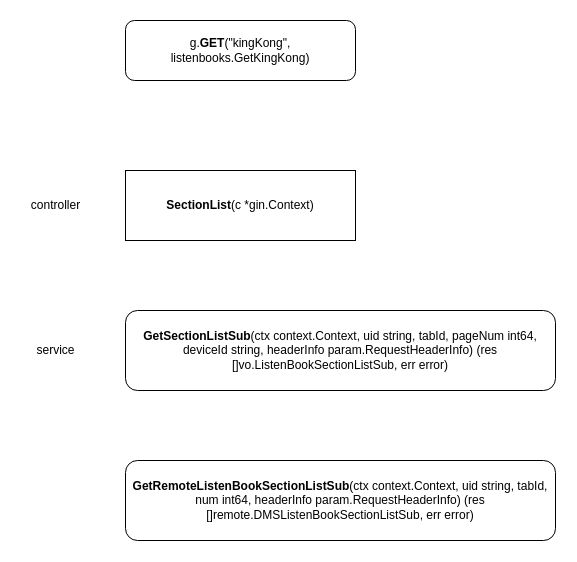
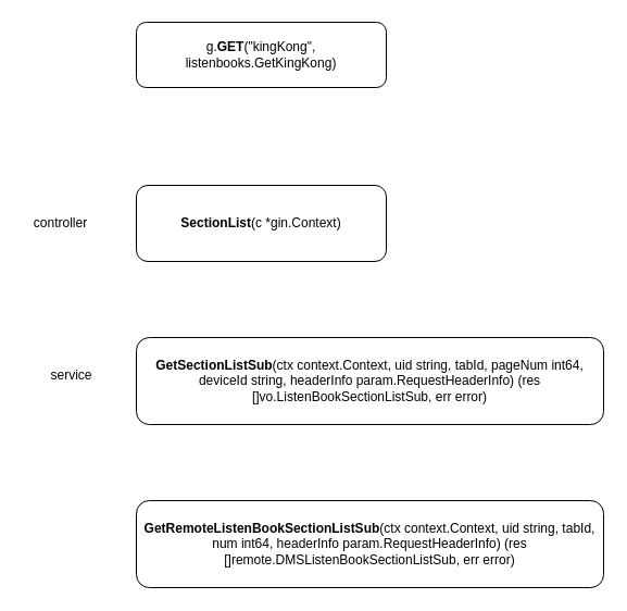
  <mxCell id="0" />
  <mxCell id="1" parent="0" />
  <mxCell id="2" value="g.&lt;b&gt;GET&lt;/b&gt;(&quot;kingKong&quot;, listenbooks.GetKingKong)" style="rounded=1;whiteSpace=wrap;html=1;" parent="1" vertex="1"><mxGeometry x="125" y="20" width="230" height="60" as="geometry" /></mxCell>
- <mxCell id="3" value="&lt;b&gt;SectionList&lt;/b&gt;(c *gin.Context)" style="whiteSpace=wrap;html=1;rounded=0;" parent="1" vertex="1"><mxGeometry x="125" y="170" width="230" height="70" as="geometry" /></mxCell>
+ <mxCell id="3" value="&lt;b&gt;SectionList&lt;/b&gt;(c *gin.Context)" style="rounded=1;whiteSpace=wrap;html=1;" parent="1" vertex="1"><mxGeometry x="125" y="170" width="230" height="70" as="geometry" /></mxCell>
  <mxCell id="4" value="&lt;span style=&quot;text-wrap: wrap;&quot;&gt;controller&lt;/span&gt;" style="text;html=1;align=center;verticalAlign=middle;resizable=0;points=[];autosize=1;strokeColor=none;fillColor=none;" parent="1" vertex="1"><mxGeometry x="20" y="190" width="70" height="30" as="geometry" /></mxCell>
  <mxCell id="5" value="&lt;b&gt;GetSectionListSub&lt;/b&gt;(ctx context.Context, uid string, tabId, pageNum int64, deviceId string, headerInfo param.RequestHeaderInfo) (res []vo.ListenBookSectionListSub, err error)" style="rounded=1;whiteSpace=wrap;html=1;" parent="1" vertex="1"><mxGeometry x="125" y="310" width="430" height="80" as="geometry" /></mxCell>
- <mxCell id="6" value="service" style="text;html=1;align=center;verticalAlign=middle;resizable=0;points=[];autosize=1;strokeColor=none;fillColor=none;" parent="1" vertex="1"><mxGeometry x="25" y="335" width="60" height="30" as="geometry" /></mxCell>
+ <mxCell id="6" value="service" style="text;html=1;align=center;verticalAlign=middle;resizable=0;points=[];autosize=1;strokeColor=none;fillColor=none;" parent="1" vertex="1"><mxGeometry x="35" y="330" width="60" height="30" as="geometry" /></mxCell>
  <mxCell id="7" value="&lt;b&gt;GetRemoteListenBookSectionListSub&lt;/b&gt;(ctx context.Context, uid string, tabId, num int64, headerInfo param.RequestHeaderInfo) (res []remote.DMSListenBookSectionListSub, err error)" style="rounded=1;whiteSpace=wrap;html=1;" parent="1" vertex="1"><mxGeometry x="125" y="460" width="430" height="80" as="geometry" /></mxCell>
